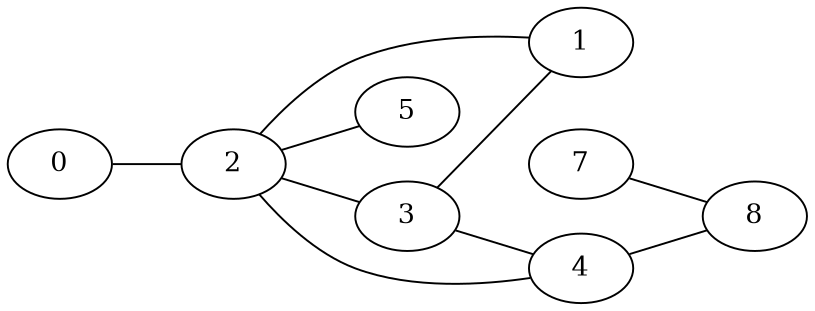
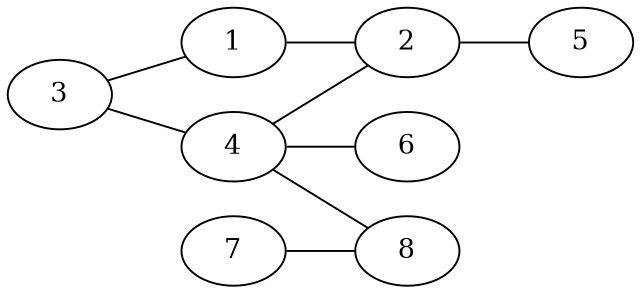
  graph {
    rankdir=LR
-   0
    2
    1
    3
    5
    4
+   6
    8
    7
-   0 -- 2
-   2 -- 3
    2 -- 5
    1 -- 2
    3 -- 1
    3 -- 4
    4 -- 2
+   4 -- 6
    4 -- 8
    7 -- 8
  }
